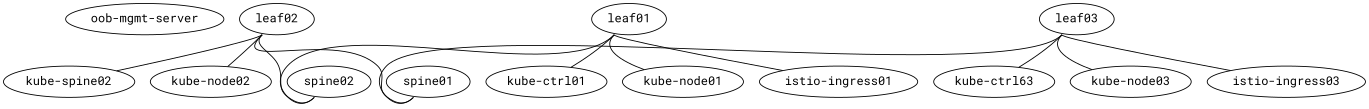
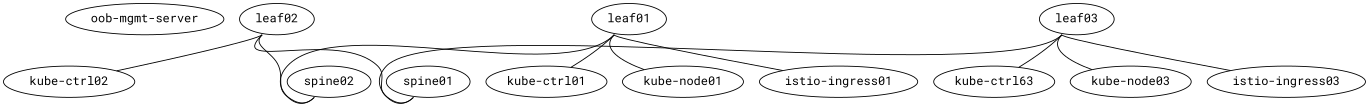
  graph {
    fontname="Roboto Mono"
    node [fontname="Roboto Mono" function=host]
    edge [fontname="Roboto Mono" headport=eth1 tailport=swp3]
    "oob-mgmt-server" [function=oob_mgmt_server]
    spine01 [function=spine]
    leaf01 [function=""]
    spine02 [function=spine]
    "kube-ctrl01" [cpu=2 disk=16 extra_role=kube_ctrl memory=2048]
    "kube-node01" [cpu=2 disk=8 extra_role=kube_node memory=4096]
    "istio-ingress01" [cpu=1 disk=8 extra_role=istio_ingress memory=512]
    leaf02 [function=""]
-   "kube-ctrl02" [cpu=2 disk=16 extra_role=kube_ctrl memory=2048 label="kube-spine02"]
-   "kube-node02" [cpu=2 disk=8 extra_role=kube_node memory=4096]
+   "kube-ctrl02" [cpu=2 disk=16 extra_role=kube_ctrl memory=2048]
    leaf03 [function=""]
    n12 [cpu=2 disk=16 extra_role=kube_ctrl label="kube-ctrl63" memory=2048]
    "kube-node03" [cpu=2 disk=8 extra_role=kube_node memory=4096]
    "istio-ingress03" [cpu=1 disk=8 extra_role=istio_ingress memory=512]
    leaf01 -- spine02 [headport=swp1 tailport=swp2]
    leaf01 -- "kube-ctrl01"
    leaf01 -- "kube-node01" [tailport=swp4]
    leaf01 -- "istio-ingress01" [tailport=swp5]
    leaf02 -- spine01 [headport=swp2 tailport=swp1]
    leaf02 -- spine02 [headport=swp2 tailport=swp2]
    leaf02 -- "kube-ctrl02"
-   leaf02 -- "kube-node02" [tailport=swp4]
    leaf03 -- spine01 [headport=swp3 tailport=swp1]
    leaf03 -- n12
    leaf03 -- "kube-node03" [tailport=swp4]
    leaf03 -- "istio-ingress03" [tailport=swp5]
  }
